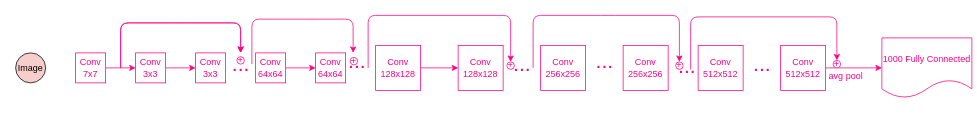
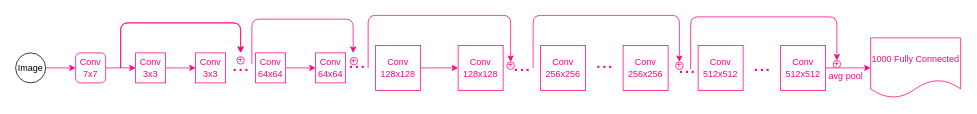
  <mxCell id="0" />
  <mxCell id="1" parent="0" />
- <mxCell id="3" value="Image" style="ellipse;whiteSpace=wrap;html=1;aspect=fixed;fillColor=#f8cecc;" parent="1" vertex="1"><mxGeometry x="20" y="70" width="40" height="40" as="geometry" /></mxCell>
+ <mxCell id="2" value="" style="edgeStyle=none;html=1;strokeColor=#FF0080;fontColor=#FF0080;" parent="1" source="3" target="5" edge="1"><mxGeometry relative="1" as="geometry" /></mxCell>
+ <mxCell id="3" value="Image" style="ellipse;whiteSpace=wrap;html=1;aspect=fixed;" parent="1" vertex="1"><mxGeometry x="20" y="70" width="40" height="40" as="geometry" /></mxCell>
  <mxCell id="4" value="" style="edgeStyle=none;html=1;strokeColor=#FF0080;fontColor=#FF0080;" parent="1" source="5" target="7" edge="1"><mxGeometry relative="1" as="geometry" /></mxCell>
- <mxCell id="5" value="Conv&lt;br&gt;7x7" style="whiteSpace=wrap;html=1;strokeColor=#FF0080;fontColor=#FF0080;" parent="1" vertex="1"><mxGeometry x="100" y="70" width="40" height="40" as="geometry" /></mxCell>
+ <mxCell id="5" value="Conv&lt;br&gt;7x7" style="whiteSpace=wrap;html=1;strokeColor=#FF0080;fontColor=#FF0080;rounded=1;" parent="1" vertex="1"><mxGeometry x="100" y="70" width="40" height="40" as="geometry" /></mxCell>
  <mxCell id="6" value="" style="edgeStyle=none;html=1;strokeColor=#FF0080;fontColor=#FF0080;" parent="1" source="7" target="8" edge="1"><mxGeometry relative="1" as="geometry" /></mxCell>
  <mxCell id="7" value="Conv&lt;br&gt;3x3" style="whiteSpace=wrap;html=1;strokeColor=#FF0080;fontColor=#FF0080;" parent="1" vertex="1"><mxGeometry x="180" y="70" width="40" height="40" as="geometry" /></mxCell>
  <mxCell id="8" value="Conv&lt;br&gt;3x3" style="whiteSpace=wrap;html=1;strokeColor=#FF0080;fontColor=#FF0080;" parent="1" vertex="1"><mxGeometry x="260" y="70" width="40" height="40" as="geometry" /></mxCell>
  <mxCell id="9" value="" style="edgeStyle=none;html=1;strokeColor=#FF0080;fontColor=#FF0080;" parent="1" source="10" target="11" edge="1"><mxGeometry relative="1" as="geometry" /></mxCell>
  <mxCell id="10" value="Conv&lt;br&gt;64x64" style="whiteSpace=wrap;html=1;strokeColor=#FF0080;fontColor=#FF0080;" parent="1" vertex="1"><mxGeometry x="340" y="70" width="40" height="40" as="geometry" /></mxCell>
  <mxCell id="11" value="Conv&lt;br&gt;64x64" style="whiteSpace=wrap;html=1;strokeColor=#FF0080;fontColor=#FF0080;" parent="1" vertex="1"><mxGeometry x="420" y="70" width="40" height="40" as="geometry" /></mxCell>
  <mxCell id="12" value="" style="edgeStyle=none;html=1;strokeColor=#FF0080;fontColor=#FF0080;" parent="1" source="13" target="14" edge="1"><mxGeometry relative="1" as="geometry" /></mxCell>
  <mxCell id="13" value="Conv&lt;br&gt;128x128" style="whiteSpace=wrap;html=1;strokeColor=#FF0080;fontColor=#FF0080;" parent="1" vertex="1"><mxGeometry x="500" y="60" width="60" height="60" as="geometry" /></mxCell>
  <mxCell id="14" value="Conv&lt;br&gt;128x128" style="whiteSpace=wrap;html=1;strokeColor=#FF0080;fontColor=#FF0080;" parent="1" vertex="1"><mxGeometry x="610" y="60" width="60" height="60" as="geometry" /></mxCell>
  <mxCell id="15" value="Conv&lt;br&gt;256x256" style="whiteSpace=wrap;html=1;strokeColor=#FF0080;fontColor=#FF0080;" parent="1" vertex="1"><mxGeometry x="720" y="60" width="60" height="60" as="geometry" /></mxCell>
  <mxCell id="16" value="Conv&lt;br&gt;256x256" style="whiteSpace=wrap;html=1;strokeColor=#FF0080;fontColor=#FF0080;" parent="1" vertex="1"><mxGeometry x="830" y="60" width="60" height="60" as="geometry" /></mxCell>
  <mxCell id="17" value="Conv&lt;br&gt;512x512" style="whiteSpace=wrap;html=1;strokeColor=#FF0080;fontColor=#FF0080;" parent="1" vertex="1"><mxGeometry x="930" y="60" width="60" height="60" as="geometry" /></mxCell>
  <mxCell id="18" style="edgeStyle=none;html=1;entryX=0;entryY=0.5;entryDx=0;entryDy=0;labelBorderColor=#FF0080;strokeColor=#FF0080;fontSize=28;fontColor=#FF0080;" parent="1" source="19" target="20" edge="1"><mxGeometry relative="1" as="geometry" /></mxCell>
  <mxCell id="19" value="Conv&lt;br&gt;512x512" style="whiteSpace=wrap;html=1;strokeColor=#FF0080;fontColor=#FF0080;" parent="1" vertex="1"><mxGeometry x="1040" y="60" width="60" height="60" as="geometry" /></mxCell>
- <mxCell id="20" value="1000 Fully Connected" style="shape=document;whiteSpace=wrap;html=1;boundedLbl=1;strokeColor=#FF0080;fontColor=#FF0080;" parent="1" vertex="1"><mxGeometry x="1175" y="50" width="120" height="80" as="geometry" /></mxCell>
+ <mxCell id="20" value="1000 Fully Connected" style="shape=document;whiteSpace=wrap;html=1;boundedLbl=1;strokeColor=#FF0080;fontColor=#FF0080;" parent="1" vertex="1"><mxGeometry x="1160" y="50" width="120" height="80" as="geometry" /></mxCell>
  <mxCell id="21" value="&amp;nbsp;avg pool" style="text;html=1;align=center;verticalAlign=middle;resizable=0;points=[];autosize=1;fontColor=#FF0080;labelBorderColor=none;" parent="1" vertex="1"><mxGeometry x="1090" y="86" width="70" height="30" as="geometry" /></mxCell>
  <mxCell id="22" value="" style="endArrow=classic;html=1;strokeColor=#FF0080;fontColor=#FF0080;" parent="1" edge="1"><mxGeometry width="50" height="50" relative="1" as="geometry"><mxPoint x="160" y="90" as="sourcePoint" /><mxPoint x="320" y="70" as="targetPoint" /><Array as="points"><mxPoint x="160" y="30" /><mxPoint x="240" y="30" /><mxPoint x="320" y="30" /></Array></mxGeometry></mxCell>
  <mxCell id="23" value="" style="endArrow=classic;html=1;strokeColor=#FF0080;fontColor=#FF0080;" parent="1" edge="1"><mxGeometry width="50" height="50" relative="1" as="geometry"><mxPoint x="160" y="90" as="sourcePoint" /><mxPoint x="320" y="70" as="targetPoint" /><Array as="points"><mxPoint x="160" y="30" /><mxPoint x="240" y="30" /><mxPoint x="320" y="30" /></Array></mxGeometry></mxCell>
  <mxCell id="24" value="+" style="ellipse;whiteSpace=wrap;html=1;strokeColor=#FF0080;fontColor=#FF0080;" parent="1" vertex="1"><mxGeometry x="315" y="75" width="10" height="10" as="geometry" /></mxCell>
  <mxCell id="25" value="" style="endArrow=classic;html=1;strokeColor=#FF0080;fontColor=#FF0080;" parent="1" edge="1"><mxGeometry width="50" height="50" relative="1" as="geometry"><mxPoint x="335" y="85" as="sourcePoint" /><mxPoint x="470" y="70" as="targetPoint" /><Array as="points"><mxPoint x="335" y="25" /><mxPoint x="415" y="25" /><mxPoint x="470" y="25" /></Array></mxGeometry></mxCell>
  <mxCell id="26" value="+" style="ellipse;whiteSpace=wrap;html=1;strokeColor=#FF0080;fontColor=#FF0080;" parent="1" vertex="1"><mxGeometry x="466" y="76" width="10" height="10" as="geometry" /></mxCell>
  <mxCell id="27" value="" style="endArrow=classic;html=1;entryX=0.5;entryY=0;entryDx=0;entryDy=0;strokeColor=#FF0080;fontColor=#FF0080;" parent="1" target="28" edge="1"><mxGeometry width="50" height="50" relative="1" as="geometry"><mxPoint x="490" y="90" as="sourcePoint" /><mxPoint x="625" y="44" as="targetPoint" /><Array as="points"><mxPoint x="490" y="20" /><mxPoint x="680" y="20" /></Array></mxGeometry></mxCell>
  <mxCell id="28" value="+" style="ellipse;whiteSpace=wrap;html=1;strokeColor=#FF0080;fontColor=#FF0080;" parent="1" vertex="1"><mxGeometry x="675" y="82" width="10" height="10" as="geometry" /></mxCell>
  <mxCell id="29" value="+" style="ellipse;whiteSpace=wrap;html=1;strokeColor=#FF0080;fontColor=#FF0080;" parent="1" vertex="1"><mxGeometry x="900" y="82" width="10" height="10" as="geometry" /></mxCell>
  <mxCell id="30" value="" style="endArrow=classic;html=1;entryX=0.5;entryY=0;entryDx=0;entryDy=0;strokeColor=#FF0080;fontColor=#FF0080;" parent="1" target="29" edge="1"><mxGeometry width="50" height="50" relative="1" as="geometry"><mxPoint x="710" y="90" as="sourcePoint" /><mxPoint x="900" y="82" as="targetPoint" /><Array as="points"><mxPoint x="710" y="20" /><mxPoint x="810" y="20" /><mxPoint x="905" y="20" /></Array></mxGeometry></mxCell>
  <mxCell id="31" value="" style="endArrow=classic;html=1;entryX=0.5;entryY=0;entryDx=0;entryDy=0;strokeColor=#FF0080;fontColor=#FF0080;" parent="1" target="32" edge="1"><mxGeometry width="50" height="50" relative="1" as="geometry"><mxPoint x="920" y="92" as="sourcePoint" /><mxPoint x="1115" y="84" as="targetPoint" /><Array as="points"><mxPoint x="920" y="22" /><mxPoint x="1020" y="22" /><mxPoint x="1115" y="22" /></Array></mxGeometry></mxCell>
  <mxCell id="32" value="+" style="ellipse;whiteSpace=wrap;html=1;strokeColor=#FF0080;fontColor=#FF0080;" parent="1" vertex="1"><mxGeometry x="1110" y="80" width="10" height="10" as="geometry" /></mxCell>
  <mxCell id="33" value="&lt;font style=&quot;font-size: 28px;&quot;&gt;...&lt;/font&gt;" style="text;html=1;align=center;verticalAlign=middle;resizable=0;points=[];autosize=1;strokeColor=none;fillColor=none;fontSize=18;fontColor=#FF0080;" parent="1" vertex="1"><mxGeometry x="295" y="60" width="50" height="50" as="geometry" /></mxCell>
  <mxCell id="34" value="&lt;font style=&quot;font-size: 28px;&quot;&gt;...&lt;/font&gt;" style="text;html=1;align=center;verticalAlign=middle;resizable=0;points=[];autosize=1;strokeColor=none;fillColor=none;fontSize=18;fontColor=#FF0080;" parent="1" vertex="1"><mxGeometry x="450" y="56" width="50" height="50" as="geometry" /></mxCell>
  <mxCell id="35" value="&lt;font style=&quot;font-size: 28px;&quot;&gt;...&lt;/font&gt;" style="text;html=1;align=center;verticalAlign=middle;resizable=0;points=[];autosize=1;strokeColor=none;fillColor=none;fontSize=18;fontColor=#FF0080;" parent="1" vertex="1"><mxGeometry x="670" y="60" width="50" height="50" as="geometry" /></mxCell>
  <mxCell id="36" value="&lt;font style=&quot;font-size: 28px;&quot;&gt;...&lt;/font&gt;" style="text;html=1;align=center;verticalAlign=middle;resizable=0;points=[];autosize=1;strokeColor=none;fillColor=none;fontSize=18;fontColor=#FF0080;" parent="1" vertex="1"><mxGeometry x="780" y="56" width="50" height="50" as="geometry" /></mxCell>
  <mxCell id="37" value="&lt;font style=&quot;font-size: 28px;&quot;&gt;...&lt;/font&gt;" style="text;html=1;align=center;verticalAlign=middle;resizable=0;points=[];autosize=1;strokeColor=none;fillColor=none;fontSize=18;fontColor=#FF0080;" parent="1" vertex="1"><mxGeometry x="890" y="62" width="50" height="50" as="geometry" /></mxCell>
  <mxCell id="38" value="&lt;font style=&quot;font-size: 28px;&quot;&gt;...&lt;/font&gt;" style="text;html=1;align=center;verticalAlign=middle;resizable=0;points=[];autosize=1;strokeColor=none;fillColor=none;fontSize=18;fontColor=#FF0080;" parent="1" vertex="1"><mxGeometry x="990" y="60" width="50" height="50" as="geometry" /></mxCell>
